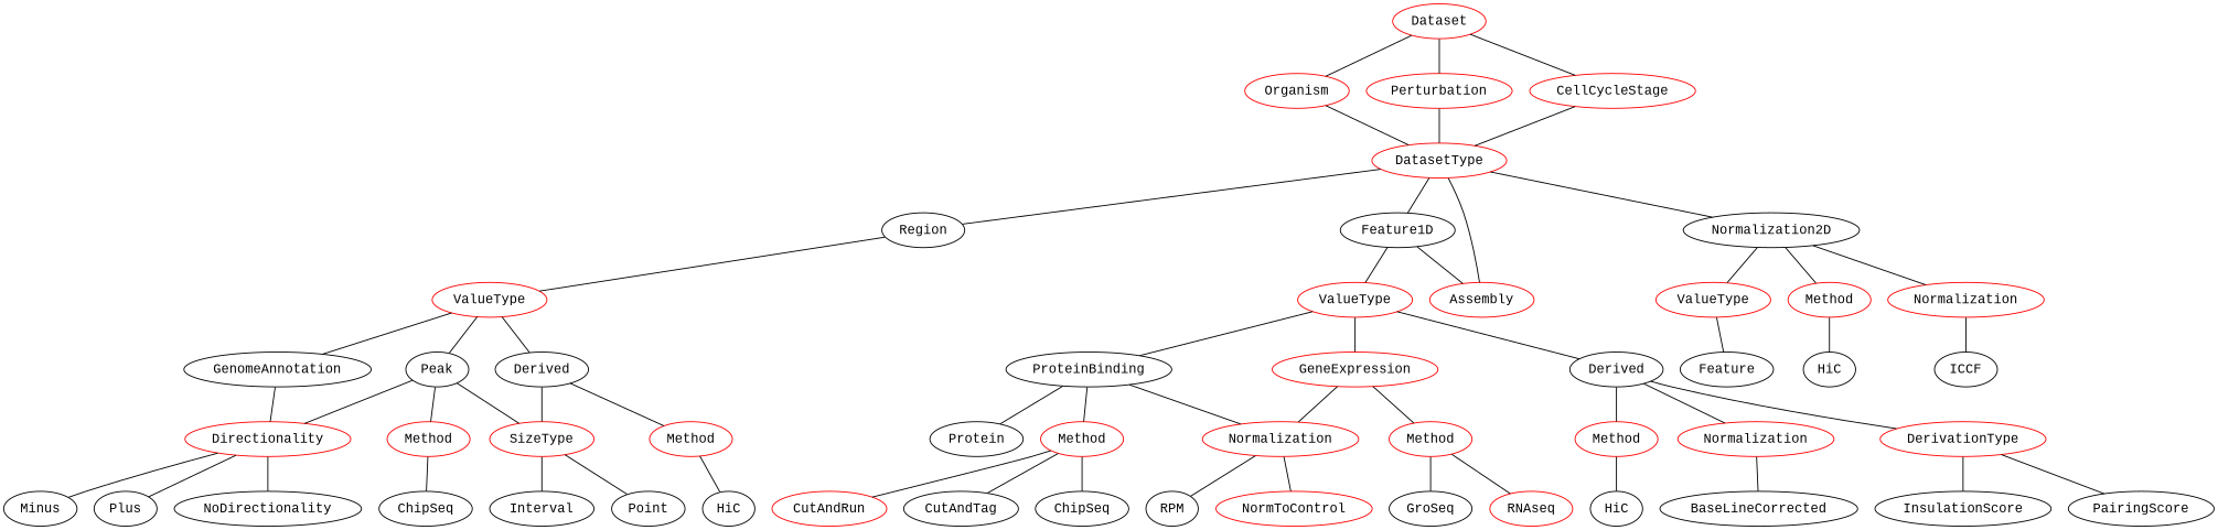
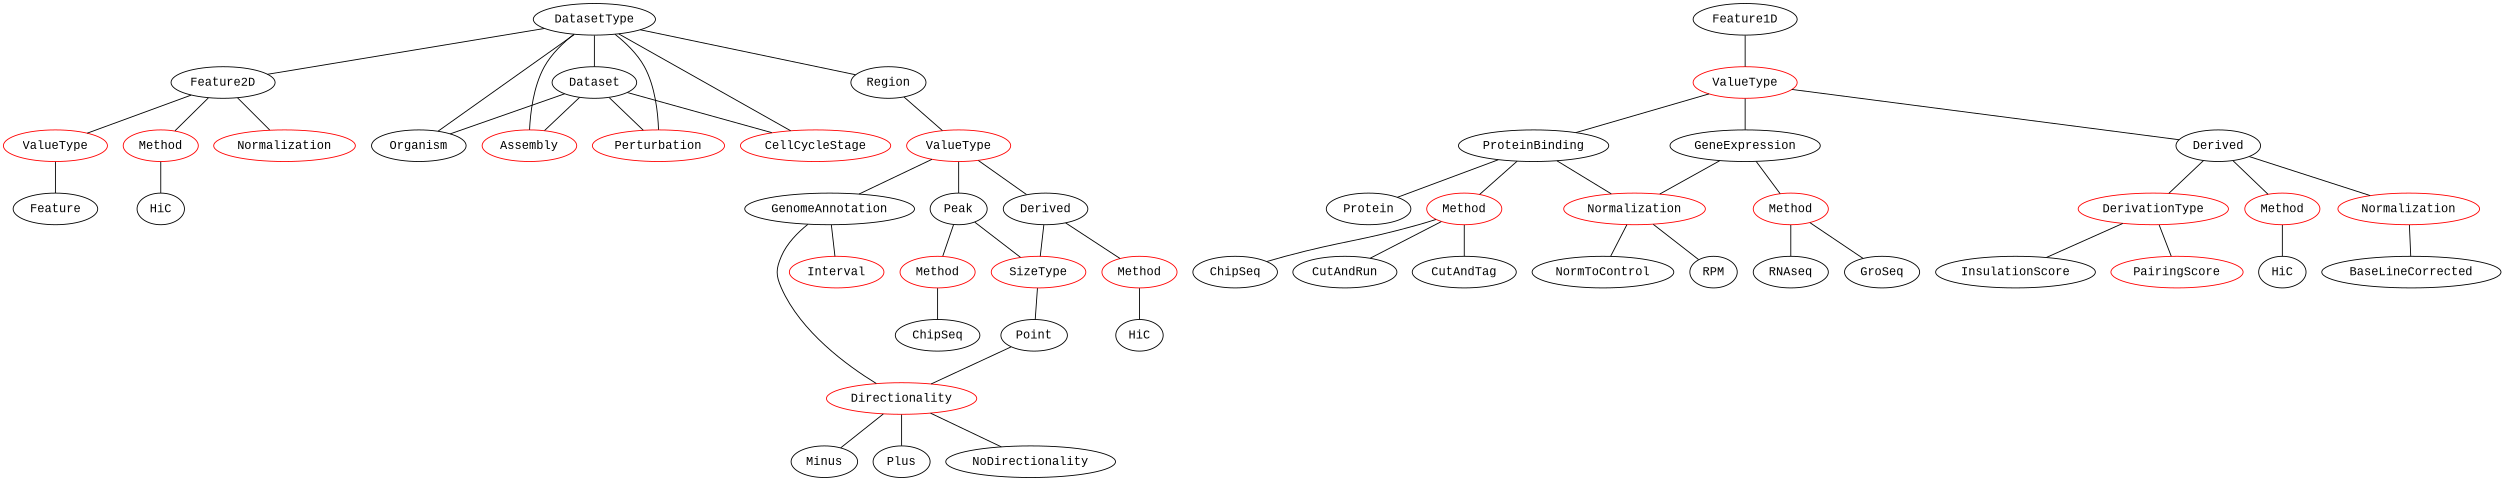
  graph {
    fontname="Liberation Mono"
    node [fontname="Liberation Mono"]
    edge [fontname="Liberation Mono"]
    n1 [color=red label=ValueType]
    n2 [label=Feature]
    n3 [color=red label=Method]
    HiC
    n5 [color=red label=Normalization]
-   ICCF
    n7 [color=red label=ValueType]
    GenomeAnnotation
    Peak
    n10 [label=Derived]
    Directionality [color=red]
    n12 [color=red label=Method]
    SizeType [color=red]
    n14 [color=red label=Method]
    n15 [label=ChipSeq]
    n16 [label=HiC]
-   Interval
+   Interval [color=red]
    Point
    Minus
    Plus
    NoDirectionality
    n22 [color=red label=ValueType]
    ProteinBinding
-   GeneExpression [color=red]
+   GeneExpression
    Derived
    Protein
    n27 [color=red label=Normalization]
    n28 [color=red label=Method]
    n29 [color=red label=Method]
    n30 [color=red label=Normalization]
    DerivationType [color=red]
    n32 [color=red label=Method]
    RPM
-   NormToControl [color=red]
+   NormToControl
    n35 [label=ChipSeq]
-   CutAndRun [color=red]
+   CutAndRun
    CutAndTag
    GroSeq
-   RNAseq [color=red]
+   RNAseq
    BaseLineCorrected
    InsulationScore
-   PairingScore
+   PairingScore [color=red]
    n43 [label=HiC]
-   Organism [color=red]
-   DatasetType [color=red]
-   Dataset [color=red]
+   Organism [color=black]
+   DatasetType [color=black]
+   Dataset
    Assembly [color=red]
    Perturbation [color=red]
    CellCycleStage [color=red]
    Region
    Feature1D
-   Feature2D [label=Normalization2D]
+   Feature2D
    subgraph sub_1 {
      n1
      n2
      n3
      HiC
      n5
-     ICCF
    }
    subgraph sub_2 {
      n7
      GenomeAnnotation
      Peak
      n10
      Directionality
      n12
      SizeType
      n14
      n15
      n16
      Interval
      Point
      Minus
      Plus
      NoDirectionality
    }
    subgraph sub_3 {
      n22
      ProteinBinding
      GeneExpression
      Derived
      Protein
      n27
      n28
      n29
      n30
      DerivationType
      n32
      RPM
      NormToControl
      n35
      CutAndRun
      CutAndTag
      GroSeq
      RNAseq
      BaseLineCorrected
      InsulationScore
      PairingScore
      n43
    }
    n1 -- n2
    n3 -- HiC
-   n5 -- ICCF
    n7 -- GenomeAnnotation
    n7 -- Peak
    n7 -- n10
    GenomeAnnotation -- Directionality
-   Peak -- Directionality
+   Point -- Directionality
    Peak -- n12
    Peak -- SizeType
    n10 -- SizeType
    n10 -- n14
    Directionality -- Minus
    Directionality -- Plus
    Directionality -- NoDirectionality
    n12 -- n15
-   SizeType -- Interval
+   GenomeAnnotation -- Interval
    SizeType -- Point
    n14 -- n16
    n22 -- ProteinBinding
    n22 -- GeneExpression
    n22 -- Derived
    ProteinBinding -- Protein
    ProteinBinding -- n27
    ProteinBinding -- n28
    GeneExpression -- n27
    GeneExpression -- n29
    Derived -- n30
    Derived -- DerivationType
    Derived -- n32
    n27 -- RPM
    n27 -- NormToControl
    n28 -- n35
    n28 -- CutAndRun
    n28 -- CutAndTag
    n29 -- GroSeq
    n29 -- RNAseq
    n30 -- BaseLineCorrected
    DerivationType -- InsulationScore
    DerivationType -- PairingScore
    n32 -- n43
    Organism -- DatasetType
    DatasetType -- Region
-   DatasetType -- Feature1D
+   DatasetType -- Dataset
    DatasetType -- Feature2D
    Dataset -- Organism
-   Feature1D -- Assembly
+   Dataset -- Assembly
    Dataset -- Perturbation
    Dataset -- CellCycleStage
    Assembly -- DatasetType
    Perturbation -- DatasetType
    CellCycleStage -- DatasetType
    Region -- n7
    Feature1D -- n22
    Feature2D -- n1
    Feature2D -- n3
    Feature2D -- n5
  }
